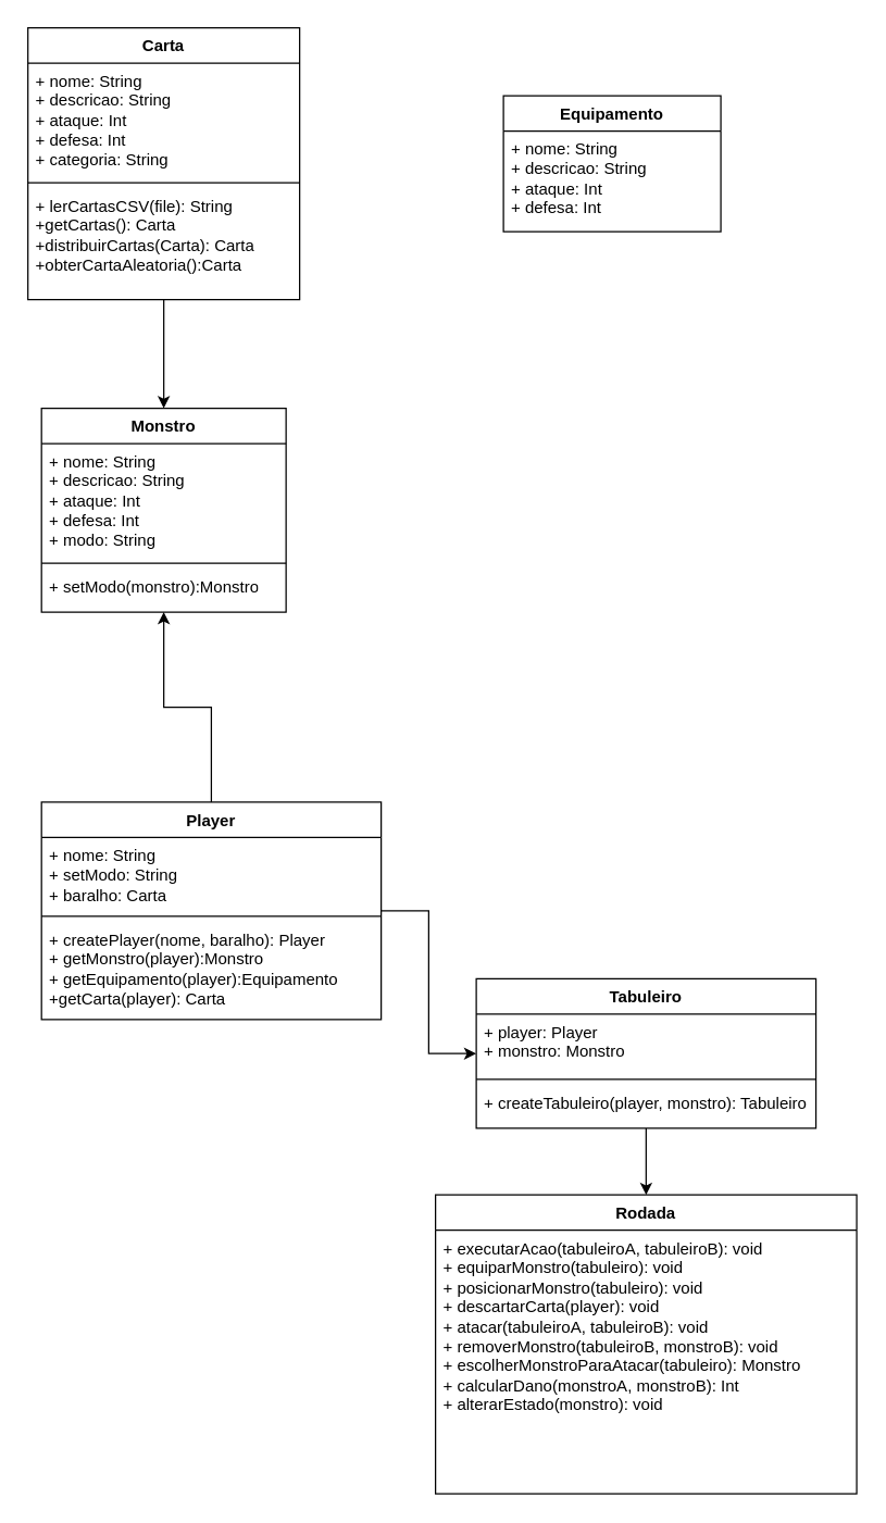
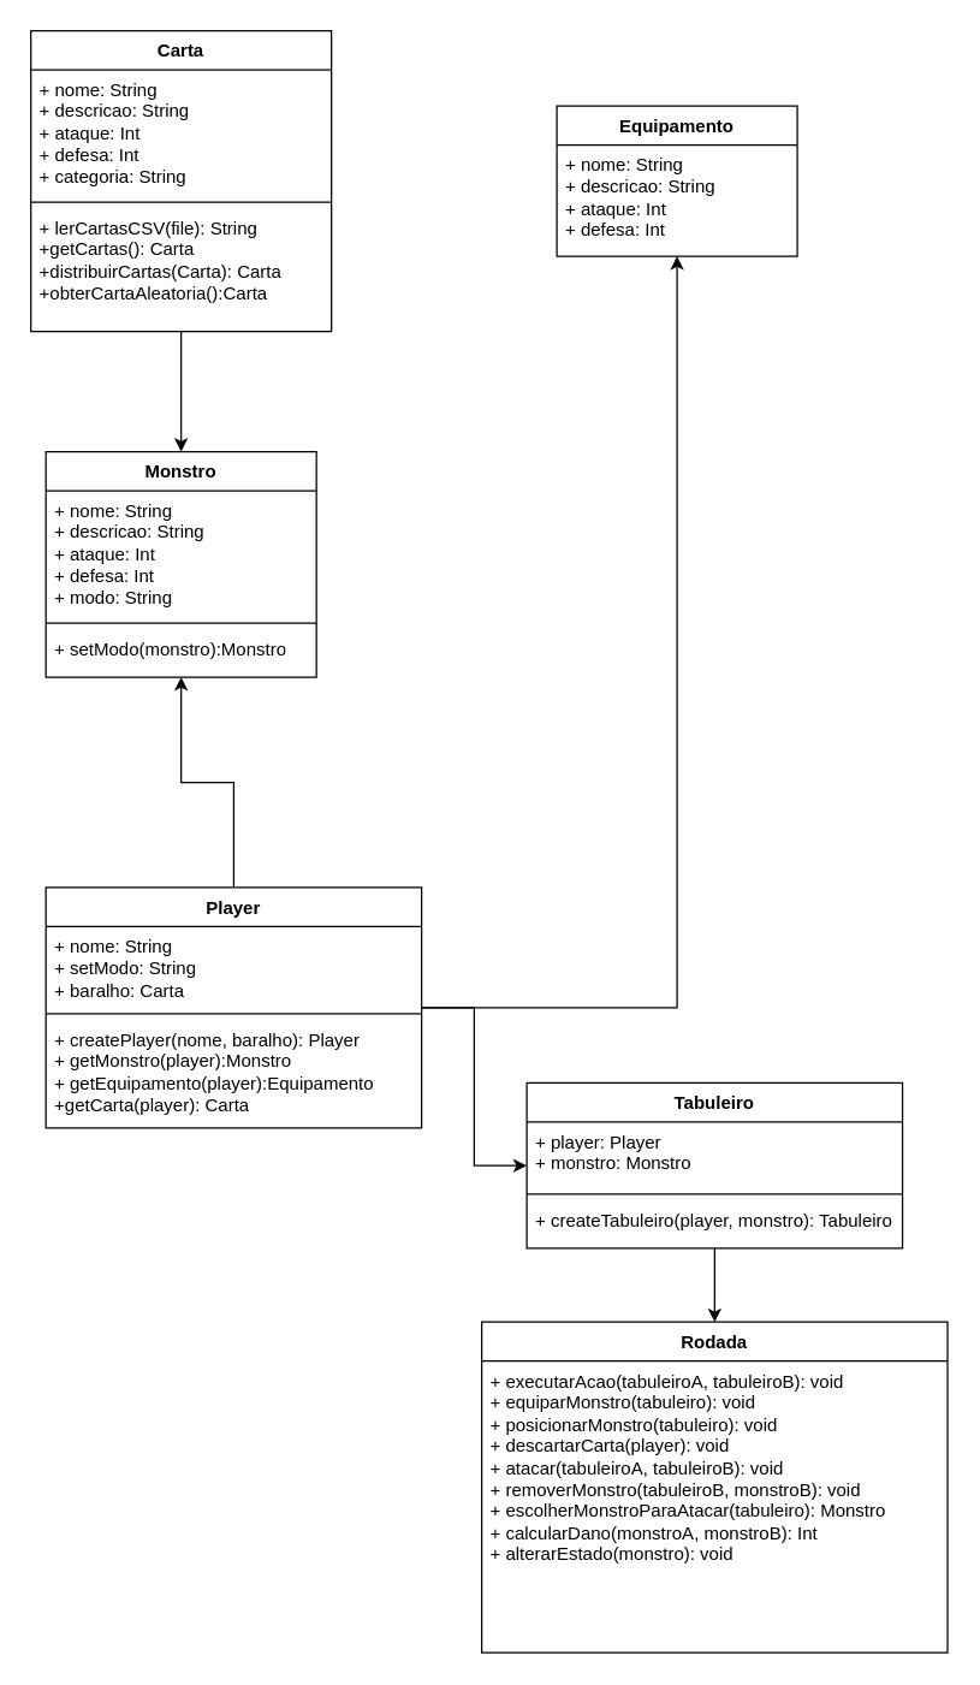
  <mxCell id="0" />
  <mxCell id="1" parent="0" />
  <mxCell id="2" value="" style="edgeStyle=orthogonalEdgeStyle;rounded=0;orthogonalLoop=1;jettySize=auto;html=1;" edge="1" parent="1" source="3" target="7"><mxGeometry relative="1" as="geometry" /></mxCell>
  <mxCell id="3" value="Carta" style="swimlane;fontStyle=1;align=center;verticalAlign=top;childLayout=stackLayout;horizontal=1;startSize=26;horizontalStack=0;resizeParent=1;resizeParentMax=0;resizeLast=0;collapsible=1;marginBottom=0;whiteSpace=wrap;html=1;" vertex="1" parent="1"><mxGeometry x="20" y="20" width="200" height="200" as="geometry"><mxRectangle x="180" y="330" width="100" height="30" as="alternateBounds" /></mxGeometry></mxCell>
  <mxCell id="4" value="+ nome: String&lt;br&gt;+ descricao: String&lt;br&gt;+ ataque: Int&lt;br&gt;+ defesa: Int&lt;br&gt;+ categoria: String" style="text;strokeColor=none;fillColor=none;align=left;verticalAlign=top;spacingLeft=4;spacingRight=4;overflow=hidden;rotatable=0;points=[[0,0.5],[1,0.5]];portConstraint=eastwest;whiteSpace=wrap;html=1;" vertex="1" parent="3"><mxGeometry y="26" width="200" height="84" as="geometry" /></mxCell>
  <mxCell id="5" value="" style="line;strokeWidth=1;fillColor=none;align=left;verticalAlign=middle;spacingTop=-1;spacingLeft=3;spacingRight=3;rotatable=0;labelPosition=right;points=[];portConstraint=eastwest;strokeColor=inherit;" vertex="1" parent="3"><mxGeometry y="110" width="200" height="8" as="geometry" /></mxCell>
  <mxCell id="6" value="+ lerCartasCSV(file): String&lt;br&gt;+getCartas(): Carta&lt;br&gt;+distribuirCartas(Carta): Carta&lt;br&gt;+obterCartaAleatoria():Carta" style="text;strokeColor=none;fillColor=none;align=left;verticalAlign=top;spacingLeft=4;spacingRight=4;overflow=hidden;rotatable=0;points=[[0,0.5],[1,0.5]];portConstraint=eastwest;whiteSpace=wrap;html=1;" vertex="1" parent="3"><mxGeometry y="118" width="200" height="82" as="geometry" /></mxCell>
  <mxCell id="7" value="Monstro" style="swimlane;fontStyle=1;align=center;verticalAlign=top;childLayout=stackLayout;horizontal=1;startSize=26;horizontalStack=0;resizeParent=1;resizeParentMax=0;resizeLast=0;collapsible=1;marginBottom=0;whiteSpace=wrap;html=1;" vertex="1" parent="1"><mxGeometry x="30" y="300" width="180" height="150" as="geometry"><mxRectangle x="180" y="330" width="100" height="30" as="alternateBounds" /></mxGeometry></mxCell>
  <mxCell id="8" value="+ nome: String&lt;br&gt;+ descricao: String&lt;br&gt;+ ataque: Int&lt;br&gt;+ defesa: Int&lt;br&gt;+ modo: String" style="text;strokeColor=none;fillColor=none;align=left;verticalAlign=top;spacingLeft=4;spacingRight=4;overflow=hidden;rotatable=0;points=[[0,0.5],[1,0.5]];portConstraint=eastwest;whiteSpace=wrap;html=1;" vertex="1" parent="7"><mxGeometry y="26" width="180" height="84" as="geometry" /></mxCell>
  <mxCell id="9" value="" style="line;strokeWidth=1;fillColor=none;align=left;verticalAlign=middle;spacingTop=-1;spacingLeft=3;spacingRight=3;rotatable=0;labelPosition=right;points=[];portConstraint=eastwest;strokeColor=inherit;" vertex="1" parent="7"><mxGeometry y="110" width="180" height="8" as="geometry" /></mxCell>
  <mxCell id="10" value="+ setModo(monstro):Monstro" style="text;strokeColor=none;fillColor=none;align=left;verticalAlign=top;spacingLeft=4;spacingRight=4;overflow=hidden;rotatable=0;points=[[0,0.5],[1,0.5]];portConstraint=eastwest;whiteSpace=wrap;html=1;" vertex="1" parent="7"><mxGeometry y="118" width="180" height="32" as="geometry" /></mxCell>
  <mxCell id="11" value="Equipamento" style="swimlane;fontStyle=1;align=center;verticalAlign=top;childLayout=stackLayout;horizontal=1;startSize=26;horizontalStack=0;resizeParent=1;resizeParentMax=0;resizeLast=0;collapsible=1;marginBottom=0;whiteSpace=wrap;html=1;" vertex="1" parent="1"><mxGeometry x="370" y="70" width="160" height="100" as="geometry"><mxRectangle x="180" y="330" width="100" height="30" as="alternateBounds" /></mxGeometry></mxCell>
  <mxCell id="12" value="+ nome: String&lt;br&gt;+ descricao: String&lt;br&gt;+ ataque: Int&lt;br&gt;+ defesa: Int" style="text;strokeColor=none;fillColor=none;align=left;verticalAlign=top;spacingLeft=4;spacingRight=4;overflow=hidden;rotatable=0;points=[[0,0.5],[1,0.5]];portConstraint=eastwest;whiteSpace=wrap;html=1;" vertex="1" parent="11"><mxGeometry y="26" width="160" height="74" as="geometry" /></mxCell>
  <mxCell id="13" value="" style="edgeStyle=orthogonalEdgeStyle;rounded=0;orthogonalLoop=1;jettySize=auto;html=1;" edge="1" parent="1" source="16" target="21"><mxGeometry relative="1" as="geometry" /></mxCell>
  <mxCell id="14" style="edgeStyle=orthogonalEdgeStyle;rounded=0;orthogonalLoop=1;jettySize=auto;html=1;" edge="1" parent="1" source="16" target="7"><mxGeometry relative="1" as="geometry" /></mxCell>
+ <mxCell id="15" style="edgeStyle=orthogonalEdgeStyle;rounded=0;orthogonalLoop=1;jettySize=auto;html=1;" edge="1" parent="1" source="16" target="11"><mxGeometry relative="1" as="geometry" /></mxCell>
  <mxCell id="16" value="Player" style="swimlane;fontStyle=1;align=center;verticalAlign=top;childLayout=stackLayout;horizontal=1;startSize=26;horizontalStack=0;resizeParent=1;resizeParentMax=0;resizeLast=0;collapsible=1;marginBottom=0;whiteSpace=wrap;html=1;" vertex="1" parent="1"><mxGeometry x="30" y="590" width="250" height="160" as="geometry"><mxRectangle x="180" y="330" width="100" height="30" as="alternateBounds" /></mxGeometry></mxCell>
  <mxCell id="17" value="+ nome: String&lt;br&gt;+ setModo: String&lt;br&gt;+ baralho: Carta" style="text;strokeColor=none;fillColor=none;align=left;verticalAlign=top;spacingLeft=4;spacingRight=4;overflow=hidden;rotatable=0;points=[[0,0.5],[1,0.5]];portConstraint=eastwest;whiteSpace=wrap;html=1;" vertex="1" parent="16"><mxGeometry y="26" width="250" height="54" as="geometry" /></mxCell>
  <mxCell id="18" value="" style="line;strokeWidth=1;fillColor=none;align=left;verticalAlign=middle;spacingTop=-1;spacingLeft=3;spacingRight=3;rotatable=0;labelPosition=right;points=[];portConstraint=eastwest;strokeColor=inherit;" vertex="1" parent="16"><mxGeometry y="80" width="250" height="8" as="geometry" /></mxCell>
  <mxCell id="19" value="+ createPlayer(nome, baralho): Player&lt;br&gt;+ getMonstro(player):Monstro&lt;br&gt;+ getEquipamento(player):Equipamento&lt;br&gt;+getCarta(player): Carta" style="text;strokeColor=none;fillColor=none;align=left;verticalAlign=top;spacingLeft=4;spacingRight=4;overflow=hidden;rotatable=0;points=[[0,0.5],[1,0.5]];portConstraint=eastwest;whiteSpace=wrap;html=1;" vertex="1" parent="16"><mxGeometry y="88" width="250" height="72" as="geometry" /></mxCell>
  <mxCell id="20" value="" style="edgeStyle=orthogonalEdgeStyle;rounded=0;orthogonalLoop=1;jettySize=auto;html=1;" edge="1" parent="1" source="21" target="25"><mxGeometry relative="1" as="geometry" /></mxCell>
  <mxCell id="21" value="Tabuleiro" style="swimlane;fontStyle=1;align=center;verticalAlign=top;childLayout=stackLayout;horizontal=1;startSize=26;horizontalStack=0;resizeParent=1;resizeParentMax=0;resizeLast=0;collapsible=1;marginBottom=0;whiteSpace=wrap;html=1;" vertex="1" parent="1"><mxGeometry x="350" y="720" width="250" height="110" as="geometry"><mxRectangle x="180" y="330" width="100" height="30" as="alternateBounds" /></mxGeometry></mxCell>
  <mxCell id="22" value="+ player: Player&lt;br&gt;+ monstro: Monstro" style="text;strokeColor=none;fillColor=none;align=left;verticalAlign=top;spacingLeft=4;spacingRight=4;overflow=hidden;rotatable=0;points=[[0,0.5],[1,0.5]];portConstraint=eastwest;whiteSpace=wrap;html=1;" vertex="1" parent="21"><mxGeometry y="26" width="250" height="44" as="geometry" /></mxCell>
  <mxCell id="23" value="" style="line;strokeWidth=1;fillColor=none;align=left;verticalAlign=middle;spacingTop=-1;spacingLeft=3;spacingRight=3;rotatable=0;labelPosition=right;points=[];portConstraint=eastwest;strokeColor=inherit;" vertex="1" parent="21"><mxGeometry y="70" width="250" height="8" as="geometry" /></mxCell>
  <mxCell id="24" value="+ createTabuleiro(player, monstro): Tabuleiro" style="text;strokeColor=none;fillColor=none;align=left;verticalAlign=top;spacingLeft=4;spacingRight=4;overflow=hidden;rotatable=0;points=[[0,0.5],[1,0.5]];portConstraint=eastwest;whiteSpace=wrap;html=1;" vertex="1" parent="21"><mxGeometry y="78" width="250" height="32" as="geometry" /></mxCell>
  <mxCell id="25" value="Rodada" style="swimlane;fontStyle=1;align=center;verticalAlign=top;childLayout=stackLayout;horizontal=1;startSize=26;horizontalStack=0;resizeParent=1;resizeParentMax=0;resizeLast=0;collapsible=1;marginBottom=0;whiteSpace=wrap;html=1;" vertex="1" parent="1"><mxGeometry x="320" y="879" width="310" height="220" as="geometry"><mxRectangle x="180" y="330" width="100" height="30" as="alternateBounds" /></mxGeometry></mxCell>
  <mxCell id="26" value="+ executarAcao(tabuleiroA, tabuleiroB): void&lt;br&gt;+ equiparMonstro(tabuleiro): void&lt;br&gt;+ posicionarMonstro(tabuleiro): void&lt;br&gt;+ descartarCarta(player): void&lt;br&gt;+ atacar(tabuleiroA, tabuleiroB): void&lt;br&gt;+ removerMonstro(tabuleiroB, monstroB): void&lt;br&gt;+ escolherMonstroParaAtacar(tabuleiro): Monstro&lt;br&gt;+ calcularDano(monstroA, monstroB): Int&lt;br&gt;+ alterarEstado(monstro): void" style="text;strokeColor=none;fillColor=none;align=left;verticalAlign=top;spacingLeft=4;spacingRight=4;overflow=hidden;rotatable=0;points=[[0,0.5],[1,0.5]];portConstraint=eastwest;whiteSpace=wrap;html=1;" vertex="1" parent="25"><mxGeometry y="26" width="310" height="194" as="geometry" /></mxCell>
